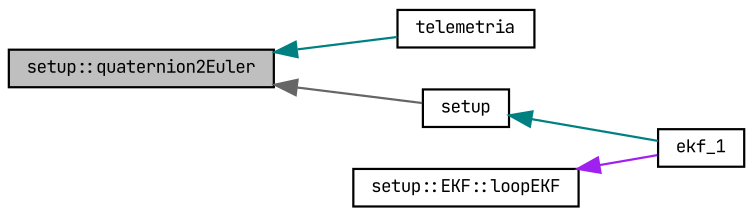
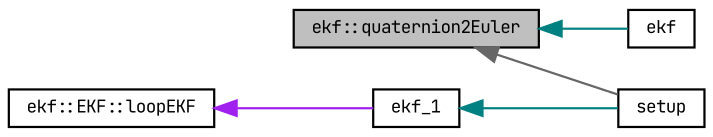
  digraph {
    fontname="JetBrains Mono"
    rankdir=LR
    node [color=black fontname="JetBrains Mono" fontsize=8 shape=record]
    edge [color=teal dir=back fontname="JetBrains Mono" fontsize=8 labelfontname=DejaVuSansMono labelfontsize=8 style=solid]
-   n1 [fillcolor=grey75 fontcolor=black height=0.2 label="setup::quaternion2Euler" style=filled width=0.4]
-   n2 [height=0.2 label=telemetria width=0.4]
+   n1 [fillcolor=grey75 fontcolor=black height=0.2 label="ekf::quaternion2Euler" style=filled width=0.4]
+   n2 [height=0.2 label=ekf width=0.4]
    n3 [height=0.2 label=setup width=0.4]
-   n4 [height=0.2 label="setup::EKF::loopEKF" width=0.4]
+   n4 [height=0.2 label="ekf::EKF::loopEKF" width=0.4]
    n5 [height=0.2 label=ekf_1 width=0.4]
    n1 -> n2
    n1 -> n3 [color=gray40]
    n4 -> n5 [color=purple]
-   n3 -> n5
+   n5 -> n3
  }
